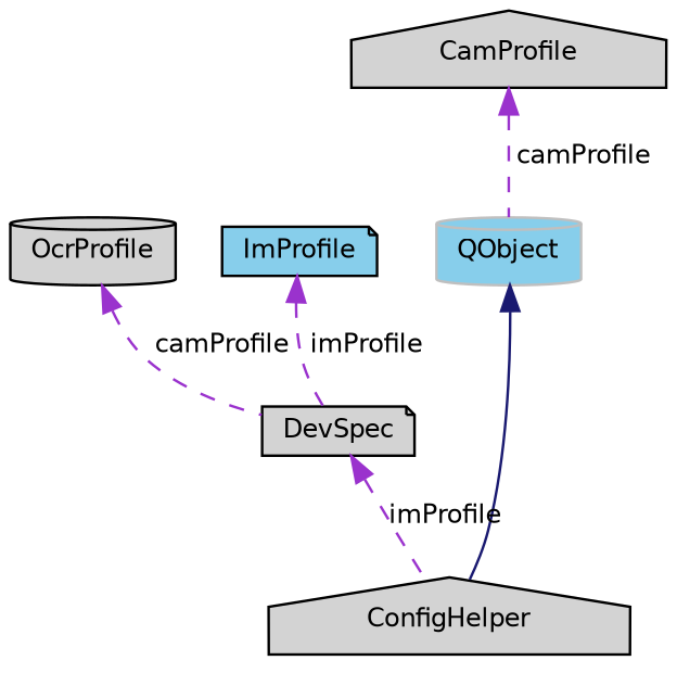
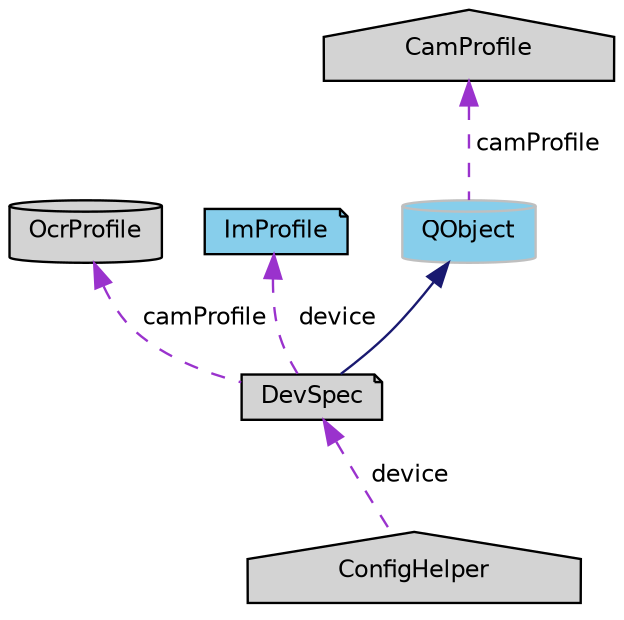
  digraph {
    node [color=black fillcolor=lightgrey fontname=Helvetica fontsize=10 shape=house style=filled]
    edge [color=darkorchid3 dir=back fontname=Helvetica fontsize=10 labelfontname=Helvetica labelfontsize=10 style=dashed]
    n1 [fontcolor=black height=0.2 label=ConfigHelper width=0.4]
    n2 [color=grey75 fillcolor=skyblue height=0.2 label=QObject shape=cylinder width=0.4]
    n3 [height=0.2 label=DevSpec shape=note width=0.4]
    n4 [height=0.2 label=CamProfile width=0.4]
    n5 [height=0.2 label=OcrProfile shape=cylinder width=0.4]
    n6 [fillcolor=skyblue height=0.2 label=ImProfile shape=note width=0.4]
-   n2 -> n1 [color=midnightblue style=solid]
-   n3 -> n1 [label=" imProfile"]
+   n2 -> n3 [color=midnightblue style=solid]
+   n3 -> n1 [label=" device"]
    n4 -> n2 [label=" camProfile"]
    n5 -> n3 [label=" camProfile"]
-   n6 -> n3 [label=" imProfile"]
+   n6 -> n3 [label=" device"]
  }
